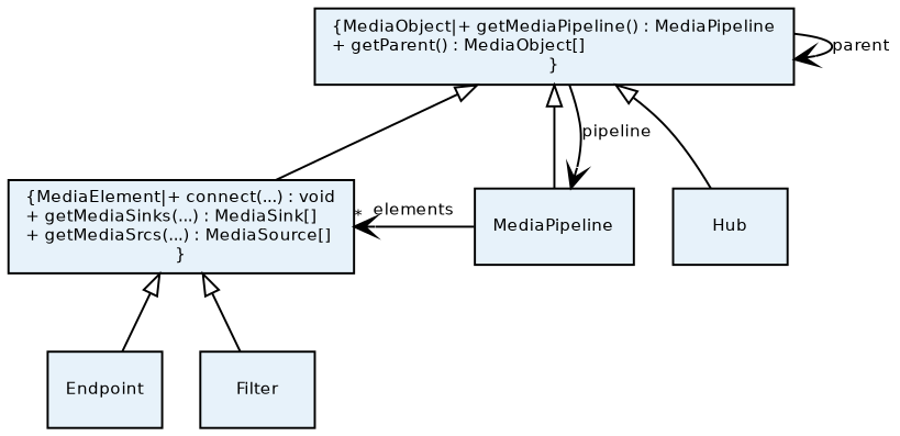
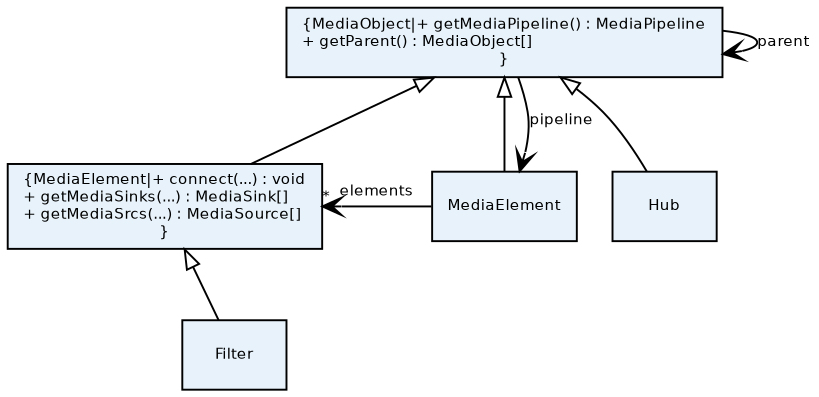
  digraph {
    fontname="Bitstream Vera Sans"
    fontsize=8
    node [fillcolor="#E7F2FA" fontname="Bitstream Vera Sans" fontsize=8 shape=rect style=filled]
    edge [arrowtail=empty dir=back fontname="Bitstream Vera Sans" fontsize=8]
    n1 [label="{MediaObject|+ getMediaPipeline() : MediaPipeline\l+ getParent() : MediaObject[]\l}" labelurl=MediaObject]
    n2 [label="{MediaElement|+ connect(...) : void\l+ getMediaSinks(...) : MediaSink[]\l+ getMediaSrcs(...) : MediaSource[]\l}" urllabel=MediaElement]
-   MediaPipeline
+   MediaPipeline [label=MediaElement]
    Hub
-   Endpoint
    Filter
    n1 -> n1 [arrowhead=vee constraint=false dir=normal label=parent]
    n1 -> n2
    n1 -> MediaPipeline
    n1 -> MediaPipeline [arrowhead=vee constraint=false dir=normal label=pipeline]
    n1 -> Hub
-   n2 -> Endpoint
    n2 -> Filter
    MediaPipeline -> n2 [arrowhead=vee constraint=false dir=normal headlabel="*" label=elements]
  }
